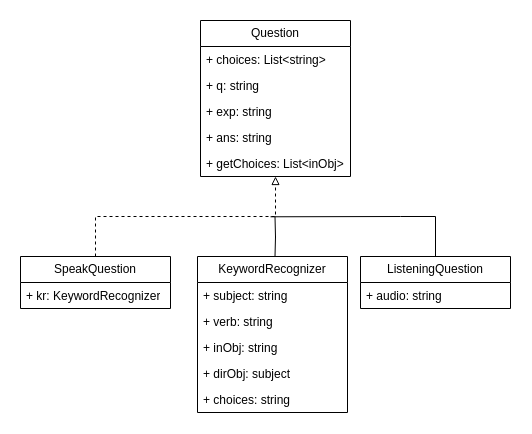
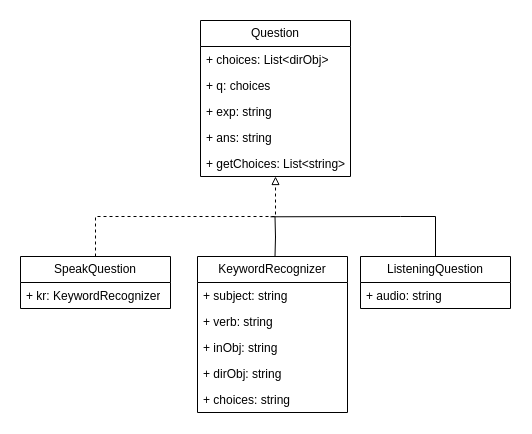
  <mxCell id="0" />
  <mxCell id="1" parent="0" />
  <mxCell id="2" value="Question" style="swimlane;fontStyle=0;childLayout=stackLayout;horizontal=1;startSize=26;fillColor=none;horizontalStack=0;resizeParent=1;resizeParentMax=0;resizeLast=0;collapsible=1;marginBottom=0;whiteSpace=wrap;html=1;" vertex="1" parent="1"><mxGeometry x="200" y="20" width="150" height="156" as="geometry" /></mxCell>
- <mxCell id="3" value="+ choices: List&amp;lt;string&amp;gt;" style="text;strokeColor=none;fillColor=none;align=left;verticalAlign=top;spacingLeft=4;spacingRight=4;overflow=hidden;rotatable=0;points=[[0,0.5],[1,0.5]];portConstraint=eastwest;whiteSpace=wrap;html=1;" vertex="1" parent="2"><mxGeometry y="26" width="150" height="26" as="geometry" /></mxCell>
- <mxCell id="4" value="+ q: string" style="text;strokeColor=none;fillColor=none;align=left;verticalAlign=top;spacingLeft=4;spacingRight=4;overflow=hidden;rotatable=0;points=[[0,0.5],[1,0.5]];portConstraint=eastwest;whiteSpace=wrap;html=1;" vertex="1" parent="2"><mxGeometry y="52" width="150" height="26" as="geometry" /></mxCell>
+ <mxCell id="3" value="+ choices: List&amp;lt;dirObj&amp;gt;" style="text;strokeColor=none;fillColor=none;align=left;verticalAlign=top;spacingLeft=4;spacingRight=4;overflow=hidden;rotatable=0;points=[[0,0.5],[1,0.5]];portConstraint=eastwest;whiteSpace=wrap;html=1;" vertex="1" parent="2"><mxGeometry y="26" width="150" height="26" as="geometry" /></mxCell>
+ <mxCell id="4" value="+ q: choices" style="text;strokeColor=none;fillColor=none;align=left;verticalAlign=top;spacingLeft=4;spacingRight=4;overflow=hidden;rotatable=0;points=[[0,0.5],[1,0.5]];portConstraint=eastwest;whiteSpace=wrap;html=1;" vertex="1" parent="2"><mxGeometry y="52" width="150" height="26" as="geometry" /></mxCell>
  <mxCell id="5" value="+ exp: string" style="text;strokeColor=none;fillColor=none;align=left;verticalAlign=top;spacingLeft=4;spacingRight=4;overflow=hidden;rotatable=0;points=[[0,0.5],[1,0.5]];portConstraint=eastwest;whiteSpace=wrap;html=1;" vertex="1" parent="2"><mxGeometry y="78" width="150" height="26" as="geometry" /></mxCell>
  <mxCell id="6" value="+ ans: string" style="text;strokeColor=none;fillColor=none;align=left;verticalAlign=top;spacingLeft=4;spacingRight=4;overflow=hidden;rotatable=0;points=[[0,0.5],[1,0.5]];portConstraint=eastwest;whiteSpace=wrap;html=1;" vertex="1" parent="2"><mxGeometry y="104" width="150" height="26" as="geometry" /></mxCell>
- <mxCell id="7" value="+ getChoices: List&amp;lt;inObj&amp;gt;" style="text;strokeColor=none;fillColor=none;align=left;verticalAlign=top;spacingLeft=4;spacingRight=4;overflow=hidden;rotatable=0;points=[[0,0.5],[1,0.5]];portConstraint=eastwest;whiteSpace=wrap;html=1;" vertex="1" parent="2"><mxGeometry y="130" width="150" height="26" as="geometry" /></mxCell>
+ <mxCell id="7" value="+ getChoices: List&amp;lt;string&amp;gt;" style="text;strokeColor=none;fillColor=none;align=left;verticalAlign=top;spacingLeft=4;spacingRight=4;overflow=hidden;rotatable=0;points=[[0,0.5],[1,0.5]];portConstraint=eastwest;whiteSpace=wrap;html=1;" vertex="1" parent="2"><mxGeometry y="130" width="150" height="26" as="geometry" /></mxCell>
  <mxCell id="8" style="edgeStyle=orthogonalEdgeStyle;rounded=0;orthogonalLoop=1;jettySize=auto;html=1;entryX=0.5;entryY=1;entryDx=0;entryDy=0;entryPerimeter=0;endArrow=block;endFill=0;dashed=1;" edge="1" parent="1" source="9" target="7"><mxGeometry relative="1" as="geometry" /></mxCell>
  <mxCell id="9" value="SpeakQuestion" style="swimlane;fontStyle=0;childLayout=stackLayout;horizontal=1;startSize=26;fillColor=none;horizontalStack=0;resizeParent=1;resizeParentMax=0;resizeLast=0;collapsible=1;marginBottom=0;whiteSpace=wrap;html=1;" vertex="1" parent="1"><mxGeometry x="20" y="256" width="150" height="52" as="geometry" /></mxCell>
  <mxCell id="10" value="+ kr: KeywordRecognizer" style="text;strokeColor=none;fillColor=none;align=left;verticalAlign=top;spacingLeft=4;spacingRight=4;overflow=hidden;rotatable=0;points=[[0,0.5],[1,0.5]];portConstraint=eastwest;whiteSpace=wrap;html=1;" vertex="1" parent="9"><mxGeometry y="26" width="150" height="26" as="geometry" /></mxCell>
  <mxCell id="11" style="edgeStyle=orthogonalEdgeStyle;rounded=0;orthogonalLoop=1;jettySize=auto;html=1;endArrow=none;endFill=0;" edge="1" parent="1"><mxGeometry relative="1" as="geometry"><mxPoint x="274.5" y="216" as="targetPoint" /><mxPoint x="274.5" y="256" as="sourcePoint" /></mxGeometry></mxCell>
  <mxCell id="12" value="KeywordRecognizer" style="swimlane;fontStyle=0;childLayout=stackLayout;horizontal=1;startSize=26;fillColor=none;horizontalStack=0;resizeParent=1;resizeParentMax=0;resizeLast=0;collapsible=1;marginBottom=0;whiteSpace=wrap;html=1;" vertex="1" parent="1"><mxGeometry x="197" y="256" width="150" height="156" as="geometry" /></mxCell>
  <mxCell id="13" value="+ subject: string" style="text;strokeColor=none;fillColor=none;align=left;verticalAlign=top;spacingLeft=4;spacingRight=4;overflow=hidden;rotatable=0;points=[[0,0.5],[1,0.5]];portConstraint=eastwest;whiteSpace=wrap;html=1;" vertex="1" parent="12"><mxGeometry y="26" width="150" height="26" as="geometry" /></mxCell>
  <mxCell id="14" value="+ verb: string" style="text;strokeColor=none;fillColor=none;align=left;verticalAlign=top;spacingLeft=4;spacingRight=4;overflow=hidden;rotatable=0;points=[[0,0.5],[1,0.5]];portConstraint=eastwest;whiteSpace=wrap;html=1;" vertex="1" parent="12"><mxGeometry y="52" width="150" height="26" as="geometry" /></mxCell>
  <mxCell id="15" value="+ inObj: string" style="text;strokeColor=none;fillColor=none;align=left;verticalAlign=top;spacingLeft=4;spacingRight=4;overflow=hidden;rotatable=0;points=[[0,0.5],[1,0.5]];portConstraint=eastwest;whiteSpace=wrap;html=1;" vertex="1" parent="12"><mxGeometry y="78" width="150" height="26" as="geometry" /></mxCell>
- <mxCell id="16" value="+ dirObj: subject" style="text;strokeColor=none;fillColor=none;align=left;verticalAlign=top;spacingLeft=4;spacingRight=4;overflow=hidden;rotatable=0;points=[[0,0.5],[1,0.5]];portConstraint=eastwest;whiteSpace=wrap;html=1;" vertex="1" parent="12"><mxGeometry y="104" width="150" height="26" as="geometry" /></mxCell>
+ <mxCell id="16" value="+ dirObj: string" style="text;strokeColor=none;fillColor=none;align=left;verticalAlign=top;spacingLeft=4;spacingRight=4;overflow=hidden;rotatable=0;points=[[0,0.5],[1,0.5]];portConstraint=eastwest;whiteSpace=wrap;html=1;" vertex="1" parent="12"><mxGeometry y="104" width="150" height="26" as="geometry" /></mxCell>
  <mxCell id="17" value="+ choices: string" style="text;strokeColor=none;fillColor=none;align=left;verticalAlign=top;spacingLeft=4;spacingRight=4;overflow=hidden;rotatable=0;points=[[0,0.5],[1,0.5]];portConstraint=eastwest;whiteSpace=wrap;html=1;" vertex="1" parent="12"><mxGeometry y="130" width="150" height="26" as="geometry" /></mxCell>
  <mxCell id="18" value="ListeningQuestion" style="swimlane;fontStyle=0;childLayout=stackLayout;horizontal=1;startSize=26;fillColor=none;horizontalStack=0;resizeParent=1;resizeParentMax=0;resizeLast=0;collapsible=1;marginBottom=0;whiteSpace=wrap;html=1;" vertex="1" parent="1"><mxGeometry x="360" y="256" width="150" height="52" as="geometry" /></mxCell>
  <mxCell id="19" value="+ audio: string" style="text;strokeColor=none;fillColor=none;align=left;verticalAlign=top;spacingLeft=4;spacingRight=4;overflow=hidden;rotatable=0;points=[[0,0.5],[1,0.5]];portConstraint=eastwest;whiteSpace=wrap;html=1;" vertex="1" parent="18"><mxGeometry y="26" width="150" height="26" as="geometry" /></mxCell>
  <mxCell id="20" style="edgeStyle=orthogonalEdgeStyle;rounded=0;orthogonalLoop=1;jettySize=auto;html=1;exitX=0;exitY=0.5;exitDx=0;exitDy=0;exitPerimeter=0;endArrow=none;endFill=0;" edge="1" parent="1" source="21"><mxGeometry relative="1" as="geometry"><mxPoint x="270" y="216.286" as="targetPoint" /><Array as="points"><mxPoint x="400" y="216" /><mxPoint x="400" y="216" /></Array></mxGeometry></mxCell>
  <mxCell id="21" value="" style="line;strokeWidth=1;direction=south;html=1;" vertex="1" parent="1"><mxGeometry x="430" y="216" width="10" height="40" as="geometry" /></mxCell>
